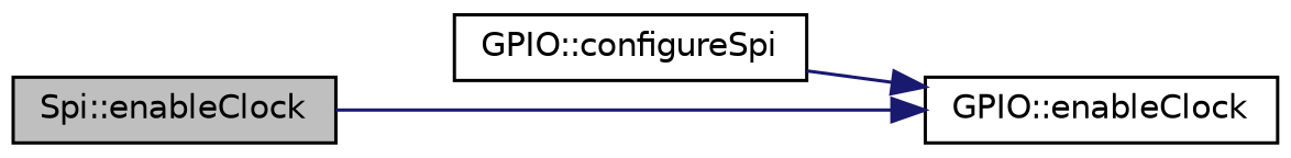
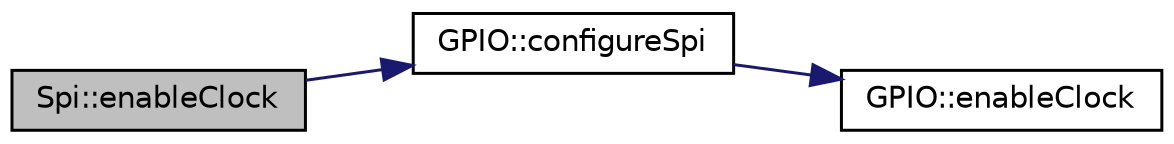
  digraph {
    rankdir=LR
    node [color=black fillcolor=white fontname=Helvetica fontsize=10 shape=record style=filled]
    edge [color=midnightblue fontname=Helvetica fontsize=10 labelfontname=Helvetica labelfontsize=10 style=solid]
    n1 [fillcolor=grey75 fontcolor=black height=0.2 label="Spi::enableClock" width=0.4]
    n2 [height=0.2 label="GPIO::configureSpi" width=0.4]
    n3 [height=0.2 label="GPIO::enableClock" width=0.4]
-   n1 -> n3
+   n1 -> n2
    n2 -> n3
  }
